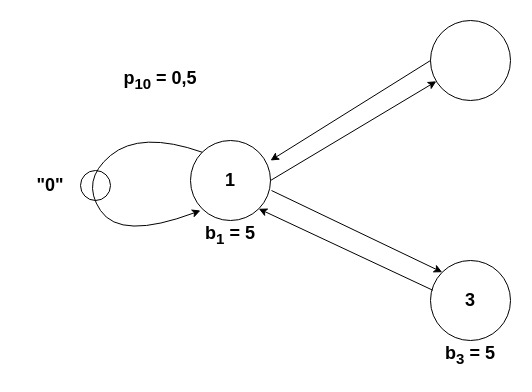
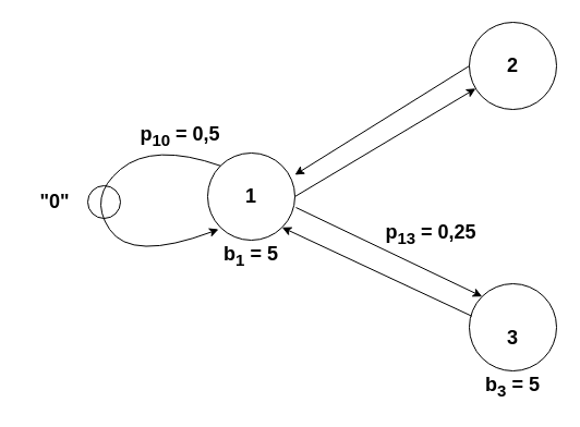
  <mxCell id="0" />
  <mxCell id="1" parent="0" />
  <mxCell id="2" value="" style="ellipse;whiteSpace=wrap;html=1;aspect=fixed;" vertex="1" parent="1"><mxGeometry x="190" y="140" width="80" height="80" as="geometry" /></mxCell>
  <mxCell id="3" value="" style="ellipse;whiteSpace=wrap;html=1;aspect=fixed;" vertex="1" parent="1"><mxGeometry x="430" y="20" width="80" height="80" as="geometry" /></mxCell>
  <mxCell id="4" value="" style="ellipse;whiteSpace=wrap;html=1;aspect=fixed;" vertex="1" parent="1"><mxGeometry x="430" y="260" width="80" height="80" as="geometry" /></mxCell>
  <mxCell id="5" value="" style="endArrow=classic;html=1;rounded=0;entryX=0.073;entryY=0.76;entryDx=0;entryDy=0;exitX=1;exitY=0.5;exitDx=0;exitDy=0;entryPerimeter=0;" edge="1" parent="1" source="2" target="3"><mxGeometry width="50" height="50" relative="1" as="geometry"><mxPoint x="340" y="230" as="sourcePoint" /><mxPoint x="390" y="180" as="targetPoint" /></mxGeometry></mxCell>
  <mxCell id="6" value="" style="endArrow=classic;html=1;rounded=0;exitX=0;exitY=0.5;exitDx=0;exitDy=0;" edge="1" parent="1" source="3"><mxGeometry width="50" height="50" relative="1" as="geometry"><mxPoint x="340" y="230" as="sourcePoint" /><mxPoint x="270" y="160" as="targetPoint" /></mxGeometry></mxCell>
  <mxCell id="7" value="" style="endArrow=classic;html=1;rounded=0;entryX=1;entryY=1;entryDx=0;entryDy=0;exitX=0.027;exitY=0.371;exitDx=0;exitDy=0;exitPerimeter=0;" edge="1" parent="1" source="4" target="2"><mxGeometry width="50" height="50" relative="1" as="geometry"><mxPoint x="264" y="320" as="sourcePoint" /><mxPoint x="430" y="221" as="targetPoint" /></mxGeometry></mxCell>
  <mxCell id="8" value="" style="endArrow=classic;html=1;rounded=0;entryX=0;entryY=0;entryDx=0;entryDy=0;" edge="1" parent="1" target="4"><mxGeometry width="50" height="50" relative="1" as="geometry"><mxPoint x="271" y="190" as="sourcePoint" /><mxPoint x="264" y="300" as="targetPoint" /></mxGeometry></mxCell>
  <mxCell id="9" value="&lt;b&gt;&lt;font style=&quot;font-size: 18px;&quot;&gt;1&lt;/font&gt;&lt;/b&gt;" style="text;html=1;align=center;verticalAlign=middle;whiteSpace=wrap;rounded=0;" vertex="1" parent="1"><mxGeometry x="200" y="165" width="60" height="30" as="geometry" /></mxCell>
- <mxCell id="11" value="&lt;span style=&quot;font-size: 18px;&quot;&gt;&lt;b&gt;3&lt;/b&gt;&lt;/span&gt;" style="text;html=1;align=center;verticalAlign=middle;whiteSpace=wrap;rounded=0;" vertex="1" parent="1"><mxGeometry x="440" y="285" width="60" height="30" as="geometry" /></mxCell>
+ <mxCell id="10" value="&lt;b&gt;&lt;font style=&quot;font-size: 18px;&quot;&gt;2&lt;/font&gt;&lt;/b&gt;" style="text;html=1;align=center;verticalAlign=middle;whiteSpace=wrap;rounded=0;" vertex="1" parent="1"><mxGeometry x="440" y="45" width="60" height="30" as="geometry" /></mxCell>
+ <mxCell id="11" value="&lt;span style=&quot;font-size: 18px;&quot;&gt;&lt;b&gt;3&lt;/b&gt;&lt;/span&gt;" style="text;html=1;align=center;verticalAlign=middle;whiteSpace=wrap;rounded=0;" vertex="1" parent="1"><mxGeometry x="440" y="295" width="60" height="30" as="geometry" /></mxCell>
  <mxCell id="12" value="" style="shape=ellipse;html=1;dashed=0;whiteSpace=wrap;aspect=fixed;perimeter=ellipsePerimeter;" vertex="1" parent="1"><mxGeometry x="80" y="170" width="30" height="30" as="geometry" /></mxCell>
  <mxCell id="13" value="" style="curved=1;endArrow=classic;html=1;rounded=0;exitX=0;exitY=0;exitDx=0;exitDy=0;" edge="1" parent="1" source="2"><mxGeometry width="50" height="50" relative="1" as="geometry"><mxPoint x="10" y="160" as="sourcePoint" /><mxPoint x="200" y="210" as="targetPoint" /><Array as="points"><mxPoint x="140" y="130" /><mxPoint x="80" y="180" /><mxPoint x="120" y="240" /></Array></mxGeometry></mxCell>
  <mxCell id="14" value="&lt;font style=&quot;font-size: 18px;&quot;&gt;&lt;b&gt;&quot;0&quot;&lt;/b&gt;&lt;/font&gt;" style="text;html=1;align=center;verticalAlign=middle;whiteSpace=wrap;rounded=0;" vertex="1" parent="1"><mxGeometry x="20" y="170" width="60" height="30" as="geometry" /></mxCell>
- <mxCell id="15" value="&lt;b&gt;&lt;font style=&quot;font-size: 18px;&quot;&gt;p&lt;sub&gt;10&lt;/sub&gt;&amp;nbsp;= 0,5&lt;/font&gt;&lt;/b&gt;" style="text;html=1;align=center;verticalAlign=middle;whiteSpace=wrap;rounded=0;" vertex="1" parent="1"><mxGeometry x="115" y="65" width="90" height="30" as="geometry" /></mxCell>
+ <mxCell id="15" value="&lt;b&gt;&lt;font style=&quot;font-size: 18px;&quot;&gt;p&lt;sub&gt;10&lt;/sub&gt;&amp;nbsp;= 0,5&lt;/font&gt;&lt;/b&gt;" style="text;html=1;align=center;verticalAlign=middle;whiteSpace=wrap;rounded=0;" vertex="1" parent="1"><mxGeometry x="120" y="110" width="90" height="30" as="geometry" /></mxCell>
+ <mxCell id="16" value="&lt;b&gt;&lt;font style=&quot;font-size: 18px;&quot;&gt;p&lt;sub&gt;13&lt;/sub&gt;&amp;nbsp;= 0,25&lt;/font&gt;&lt;/b&gt;" style="text;html=1;align=center;verticalAlign=middle;whiteSpace=wrap;rounded=0;" vertex="1" parent="1"><mxGeometry x="350" y="200" width="90" height="30" as="geometry" /></mxCell>
  <mxCell id="17" value="&lt;span style=&quot;font-size: 18px;&quot;&gt;&lt;b&gt;b&lt;sub&gt;1&lt;/sub&gt;&amp;nbsp;= 5&lt;/b&gt;&lt;/span&gt;" style="text;html=1;align=center;verticalAlign=middle;whiteSpace=wrap;rounded=0;" vertex="1" parent="1"><mxGeometry x="200" y="220" width="60" height="30" as="geometry" /></mxCell>
  <mxCell id="18" value="&lt;span style=&quot;font-size: 18px;&quot;&gt;&lt;b&gt;b&lt;sub&gt;3&lt;/sub&gt;&amp;nbsp;= 5&lt;/b&gt;&lt;/span&gt;" style="text;html=1;align=center;verticalAlign=middle;whiteSpace=wrap;rounded=0;" vertex="1" parent="1"><mxGeometry x="440" y="340" width="60" height="30" as="geometry" /></mxCell>
